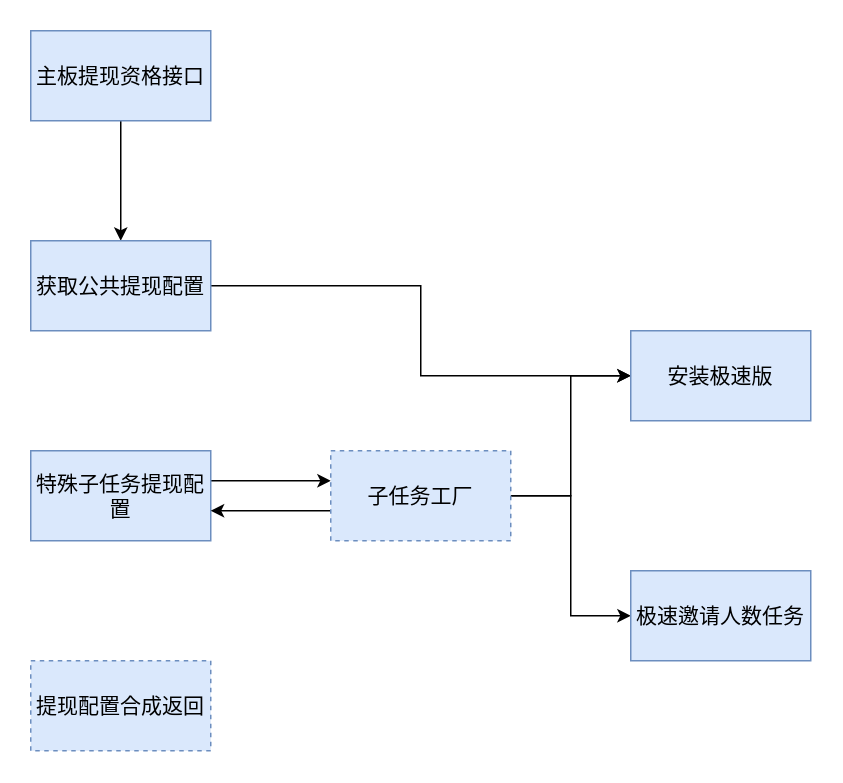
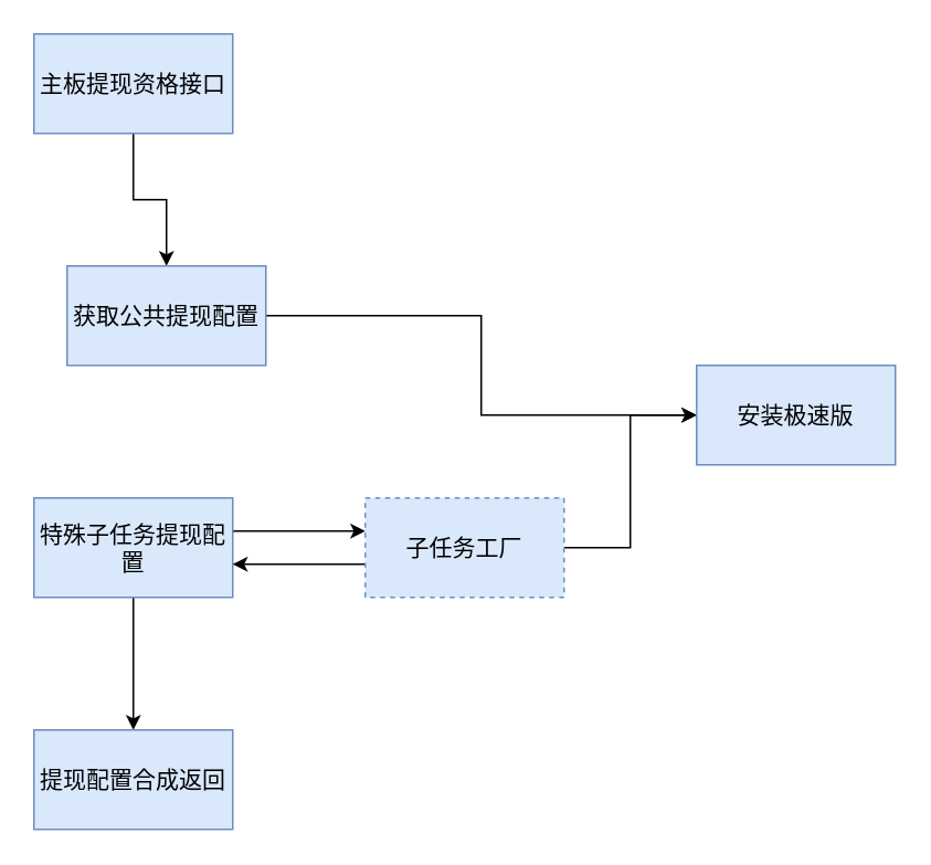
  <mxCell id="0" />
  <mxCell id="1" parent="0" />
  <mxCell id="2" value="" style="edgeStyle=orthogonalEdgeStyle;rounded=0;orthogonalLoop=1;jettySize=auto;html=1;fontSize=14;" edge="1" parent="1" source="3" target="5"><mxGeometry relative="1" as="geometry" /></mxCell>
  <mxCell id="3" value="主板提现资格接口" style="rounded=0;whiteSpace=wrap;html=1;fillColor=#dae8fc;strokeColor=#6c8ebf;fontSize=14;" vertex="1" parent="1"><mxGeometry x="20" y="20" width="120" height="60" as="geometry" /></mxCell>
  <mxCell id="4" value="" style="edgeStyle=orthogonalEdgeStyle;rounded=0;orthogonalLoop=1;jettySize=auto;html=1;fontSize=14;" edge="1" parent="1" source="5" target="15"><mxGeometry relative="1" as="geometry" /></mxCell>
- <mxCell id="5" value="获取公共提现配置" style="rounded=0;whiteSpace=wrap;html=1;fillColor=#dae8fc;strokeColor=#6c8ebf;fontSize=14;" vertex="1" parent="1"><mxGeometry x="20" y="160" width="120" height="60" as="geometry" /></mxCell>
+ <mxCell id="5" value="获取公共提现配置" style="rounded=0;whiteSpace=wrap;html=1;fillColor=#dae8fc;strokeColor=#6c8ebf;fontSize=14;" vertex="1" parent="1"><mxGeometry x="40" y="160" width="120" height="60" as="geometry" /></mxCell>
  <mxCell id="6" value="" style="edgeStyle=orthogonalEdgeStyle;rounded=0;orthogonalLoop=1;jettySize=auto;html=1;fontSize=14;" edge="1" parent="1" source="8" target="13"><mxGeometry relative="1" as="geometry"><Array as="points"><mxPoint x="180" y="320" /><mxPoint x="180" y="320" /></Array></mxGeometry></mxCell>
+ <mxCell id="7" value="" style="edgeStyle=orthogonalEdgeStyle;rounded=0;orthogonalLoop=1;jettySize=auto;html=1;fontSize=14;" edge="1" parent="1" source="8" target="9"><mxGeometry relative="1" as="geometry" /></mxCell>
  <mxCell id="8" value="特殊子任务提现配置" style="rounded=0;whiteSpace=wrap;html=1;fillColor=#dae8fc;strokeColor=#6c8ebf;fontSize=14;" vertex="1" parent="1"><mxGeometry x="20" y="300" width="120" height="60" as="geometry" /></mxCell>
- <mxCell id="9" value="提现配置合成返回" style="rounded=0;whiteSpace=wrap;html=1;fillColor=#dae8fc;strokeColor=#6c8ebf;fontSize=14;dashed=1;" vertex="1" parent="1"><mxGeometry x="20" y="440" width="120" height="60" as="geometry" /></mxCell>
- <mxCell id="10" style="edgeStyle=orthogonalEdgeStyle;rounded=0;orthogonalLoop=1;jettySize=auto;html=1;entryX=0;entryY=0.5;entryDx=0;entryDy=0;fontSize=14;" edge="1" parent="1" source="13" target="14"><mxGeometry relative="1" as="geometry" /></mxCell>
+ <mxCell id="9" value="提现配置合成返回" style="rounded=0;whiteSpace=wrap;html=1;fillColor=#dae8fc;strokeColor=#6c8ebf;fontSize=14;" vertex="1" parent="1"><mxGeometry x="20" y="440" width="120" height="60" as="geometry" /></mxCell>
  <mxCell id="11" style="edgeStyle=orthogonalEdgeStyle;rounded=0;orthogonalLoop=1;jettySize=auto;html=1;entryX=0;entryY=0.5;entryDx=0;entryDy=0;fontSize=14;" edge="1" parent="1" source="13" target="15"><mxGeometry relative="1" as="geometry" /></mxCell>
  <mxCell id="12" value="" style="edgeStyle=orthogonalEdgeStyle;rounded=0;orthogonalLoop=1;jettySize=auto;html=1;fontSize=14;" edge="1" parent="1" source="13" target="8"><mxGeometry relative="1" as="geometry"><Array as="points"><mxPoint x="180" y="340" /><mxPoint x="180" y="340" /></Array></mxGeometry></mxCell>
  <mxCell id="13" value="子任务工厂" style="rounded=0;whiteSpace=wrap;html=1;fillColor=#dae8fc;strokeColor=#6c8ebf;fontSize=14;dashed=1;" vertex="1" parent="1"><mxGeometry x="220" y="300" width="120" height="60" as="geometry" /></mxCell>
- <mxCell id="14" value="极速邀请人数任务" style="rounded=0;whiteSpace=wrap;html=1;fillColor=#dae8fc;strokeColor=#6c8ebf;fontSize=14;" vertex="1" parent="1"><mxGeometry x="420" y="380" width="120" height="60" as="geometry" /></mxCell>
  <mxCell id="15" value="安装极速版" style="rounded=0;whiteSpace=wrap;html=1;fillColor=#dae8fc;strokeColor=#6c8ebf;fontSize=14;" vertex="1" parent="1"><mxGeometry x="420" y="220" width="120" height="60" as="geometry" /></mxCell>
